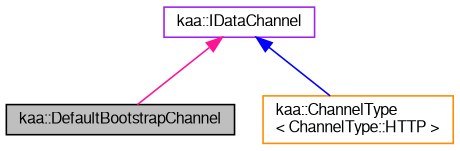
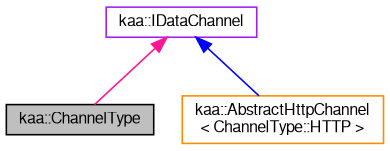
  digraph {
    node [fontname=FreeSans fontsize=10 shape=record]
    edge [dir=back fontname=FreeSans fontsize=10 labelfontname=FreeSans labelfontsize=10 style=solid]
-   n1 [color=black fillcolor=grey75 fontcolor=black height=0.2 label="kaa::DefaultBootstrapChannel" style=filled width=0.4]
-   n2 [color=darkorange height=0.2 label="kaa::ChannelType\l\< ChannelType::HTTP \>" width=0.4]
+   n1 [color=black fillcolor=grey75 fontcolor=black height=0.2 label="kaa::ChannelType" style=filled width=0.4]
+   n2 [color=darkorange height=0.2 label="kaa::AbstractHttpChannel\l\< ChannelType::HTTP \>" width=0.4]
    n3 [color=purple height=0.2 label="kaa::IDataChannel" width=0.4]
    n3 -> n1 [color=deeppink]
    n3 -> n2 [color=blue]
  }
